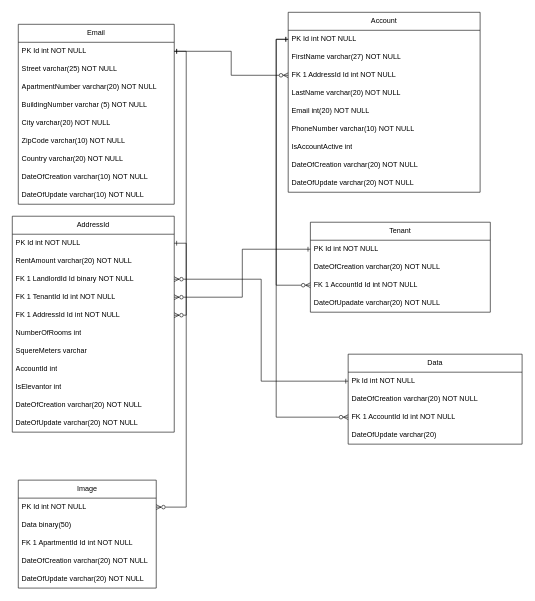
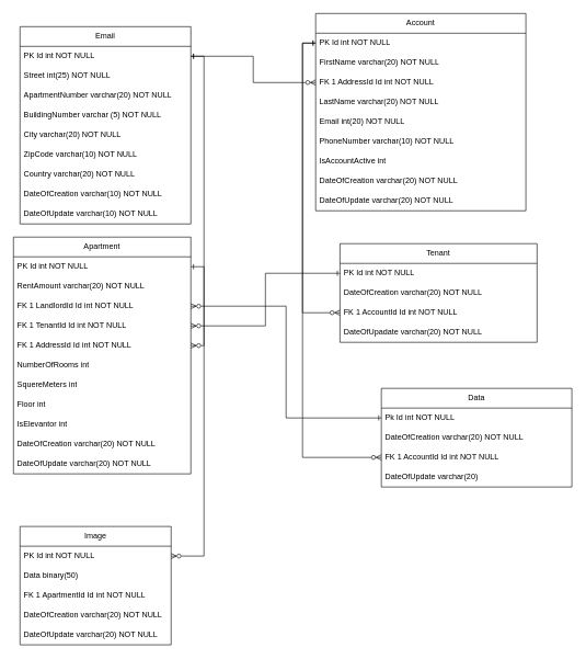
  <mxCell id="0" />
  <mxCell id="1" parent="0" />
  <mxCell id="2" value="Email" style="swimlane;fontStyle=0;childLayout=stackLayout;horizontal=1;startSize=30;horizontalStack=0;resizeParent=1;resizeParentMax=0;resizeLast=0;collapsible=1;marginBottom=0;whiteSpace=wrap;html=1;" vertex="1" parent="1"><mxGeometry x="30" y="40" width="260" height="300" as="geometry" /></mxCell>
  <mxCell id="3" value="PK&amp;nbsp;Id int NOT NULL" style="text;strokeColor=none;fillColor=none;align=left;verticalAlign=middle;spacingLeft=4;spacingRight=4;overflow=hidden;points=[[0,0.5],[1,0.5]];portConstraint=eastwest;rotatable=0;whiteSpace=wrap;html=1;" vertex="1" parent="2"><mxGeometry y="30" width="260" height="30" as="geometry" /></mxCell>
- <mxCell id="4" value="Street varchar(25) NOT NULL" style="text;strokeColor=none;fillColor=none;align=left;verticalAlign=middle;spacingLeft=4;spacingRight=4;overflow=hidden;points=[[0,0.5],[1,0.5]];portConstraint=eastwest;rotatable=0;whiteSpace=wrap;html=1;" vertex="1" parent="2"><mxGeometry y="60" width="260" height="30" as="geometry" /></mxCell>
+ <mxCell id="4" value="Street int(25) NOT NULL" style="text;strokeColor=none;fillColor=none;align=left;verticalAlign=middle;spacingLeft=4;spacingRight=4;overflow=hidden;points=[[0,0.5],[1,0.5]];portConstraint=eastwest;rotatable=0;whiteSpace=wrap;html=1;" vertex="1" parent="2"><mxGeometry y="60" width="260" height="30" as="geometry" /></mxCell>
  <mxCell id="5" value="ApartmentNumber varchar(20) NOT NULL" style="text;strokeColor=none;fillColor=none;align=left;verticalAlign=middle;spacingLeft=4;spacingRight=4;overflow=hidden;points=[[0,0.5],[1,0.5]];portConstraint=eastwest;rotatable=0;whiteSpace=wrap;html=1;" vertex="1" parent="2"><mxGeometry y="90" width="260" height="30" as="geometry" /></mxCell>
  <mxCell id="6" value="BuildingNumber varchar (5) NOT NULL" style="text;strokeColor=none;fillColor=none;align=left;verticalAlign=middle;spacingLeft=4;spacingRight=4;overflow=hidden;points=[[0,0.5],[1,0.5]];portConstraint=eastwest;rotatable=0;whiteSpace=wrap;html=1;" vertex="1" parent="2"><mxGeometry y="120" width="260" height="30" as="geometry" /></mxCell>
  <mxCell id="7" value="City varchar(20) NOT NULL" style="text;strokeColor=none;fillColor=none;align=left;verticalAlign=middle;spacingLeft=4;spacingRight=4;overflow=hidden;points=[[0,0.5],[1,0.5]];portConstraint=eastwest;rotatable=0;whiteSpace=wrap;html=1;" vertex="1" parent="2"><mxGeometry y="150" width="260" height="30" as="geometry" /></mxCell>
  <mxCell id="8" value="ZipCode varchar(10) NOT NULL" style="text;strokeColor=none;fillColor=none;align=left;verticalAlign=middle;spacingLeft=4;spacingRight=4;overflow=hidden;points=[[0,0.5],[1,0.5]];portConstraint=eastwest;rotatable=0;whiteSpace=wrap;html=1;" vertex="1" parent="2"><mxGeometry y="180" width="260" height="30" as="geometry" /></mxCell>
  <mxCell id="9" value="Country varchar(20) NOT NULL" style="text;strokeColor=none;fillColor=none;align=left;verticalAlign=middle;spacingLeft=4;spacingRight=4;overflow=hidden;points=[[0,0.5],[1,0.5]];portConstraint=eastwest;rotatable=0;whiteSpace=wrap;html=1;" vertex="1" parent="2"><mxGeometry y="210" width="260" height="30" as="geometry" /></mxCell>
  <mxCell id="10" value="DateOfCreation varchar(10) NOT NULL" style="text;strokeColor=none;fillColor=none;align=left;verticalAlign=middle;spacingLeft=4;spacingRight=4;overflow=hidden;points=[[0,0.5],[1,0.5]];portConstraint=eastwest;rotatable=0;whiteSpace=wrap;html=1;" vertex="1" parent="2"><mxGeometry y="240" width="260" height="30" as="geometry" /></mxCell>
  <mxCell id="11" value="DateOfUpdate varchar(10) NOT NULL" style="text;strokeColor=none;fillColor=none;align=left;verticalAlign=middle;spacingLeft=4;spacingRight=4;overflow=hidden;points=[[0,0.5],[1,0.5]];portConstraint=eastwest;rotatable=0;whiteSpace=wrap;html=1;" vertex="1" parent="2"><mxGeometry y="270" width="260" height="30" as="geometry" /></mxCell>
  <mxCell id="12" value="Account" style="swimlane;fontStyle=0;childLayout=stackLayout;horizontal=1;startSize=30;horizontalStack=0;resizeParent=1;resizeParentMax=0;resizeLast=0;collapsible=1;marginBottom=0;whiteSpace=wrap;html=1;" vertex="1" parent="1"><mxGeometry x="480" y="20" width="320" height="300" as="geometry" /></mxCell>
  <mxCell id="13" value="PK Id int NOT NULL" style="text;strokeColor=none;fillColor=none;align=left;verticalAlign=middle;spacingLeft=4;spacingRight=4;overflow=hidden;points=[[0,0.5],[1,0.5]];portConstraint=eastwest;rotatable=0;whiteSpace=wrap;html=1;" vertex="1" parent="12"><mxGeometry y="30" width="320" height="30" as="geometry" /></mxCell>
- <mxCell id="14" value="FirstName varchar(27) NOT NULL" style="text;strokeColor=none;fillColor=none;align=left;verticalAlign=middle;spacingLeft=4;spacingRight=4;overflow=hidden;points=[[0,0.5],[1,0.5]];portConstraint=eastwest;rotatable=0;whiteSpace=wrap;html=1;" vertex="1" parent="12"><mxGeometry y="60" width="320" height="30" as="geometry" /></mxCell>
+ <mxCell id="14" value="FirstName varchar(20) NOT NULL" style="text;strokeColor=none;fillColor=none;align=left;verticalAlign=middle;spacingLeft=4;spacingRight=4;overflow=hidden;points=[[0,0.5],[1,0.5]];portConstraint=eastwest;rotatable=0;whiteSpace=wrap;html=1;" vertex="1" parent="12"><mxGeometry y="60" width="320" height="30" as="geometry" /></mxCell>
  <mxCell id="15" value="FK 1 AddressId Id int NOT NULL&amp;nbsp;" style="text;strokeColor=none;fillColor=none;align=left;verticalAlign=middle;spacingLeft=4;spacingRight=4;overflow=hidden;points=[[0,0.5],[1,0.5]];portConstraint=eastwest;rotatable=0;whiteSpace=wrap;html=1;" vertex="1" parent="12"><mxGeometry y="90" width="320" height="30" as="geometry" /></mxCell>
  <mxCell id="16" value="LastName varchar(20) NOT NULL" style="text;strokeColor=none;fillColor=none;align=left;verticalAlign=middle;spacingLeft=4;spacingRight=4;overflow=hidden;points=[[0,0.5],[1,0.5]];portConstraint=eastwest;rotatable=0;whiteSpace=wrap;html=1;" vertex="1" parent="12"><mxGeometry y="120" width="320" height="30" as="geometry" /></mxCell>
  <mxCell id="17" value="Email int(20) NOT NULL" style="text;strokeColor=none;fillColor=none;align=left;verticalAlign=middle;spacingLeft=4;spacingRight=4;overflow=hidden;points=[[0,0.5],[1,0.5]];portConstraint=eastwest;rotatable=0;whiteSpace=wrap;html=1;" vertex="1" parent="12"><mxGeometry y="150" width="320" height="30" as="geometry" /></mxCell>
  <mxCell id="18" value="PhoneNumber varchar(10) NOT NULL" style="text;strokeColor=none;fillColor=none;align=left;verticalAlign=middle;spacingLeft=4;spacingRight=4;overflow=hidden;points=[[0,0.5],[1,0.5]];portConstraint=eastwest;rotatable=0;whiteSpace=wrap;html=1;" vertex="1" parent="12"><mxGeometry y="180" width="320" height="30" as="geometry" /></mxCell>
  <mxCell id="19" value="IsAccountActive int" style="text;strokeColor=none;fillColor=none;align=left;verticalAlign=middle;spacingLeft=4;spacingRight=4;overflow=hidden;points=[[0,0.5],[1,0.5]];portConstraint=eastwest;rotatable=0;whiteSpace=wrap;html=1;" vertex="1" parent="12"><mxGeometry y="210" width="320" height="30" as="geometry" /></mxCell>
  <mxCell id="20" value="DateOfCreation varchar(20) NOT NULL" style="text;strokeColor=none;fillColor=none;align=left;verticalAlign=middle;spacingLeft=4;spacingRight=4;overflow=hidden;points=[[0,0.5],[1,0.5]];portConstraint=eastwest;rotatable=0;whiteSpace=wrap;html=1;" vertex="1" parent="12"><mxGeometry y="240" width="320" height="30" as="geometry" /></mxCell>
  <mxCell id="21" value="DateOfUpdate varchar(20) NOT NULL" style="text;strokeColor=none;fillColor=none;align=left;verticalAlign=middle;spacingLeft=4;spacingRight=4;overflow=hidden;points=[[0,0.5],[1,0.5]];portConstraint=eastwest;rotatable=0;whiteSpace=wrap;html=1;" vertex="1" parent="12"><mxGeometry y="270" width="320" height="30" as="geometry" /></mxCell>
- <mxCell id="22" value="AddressId" style="swimlane;fontStyle=0;childLayout=stackLayout;horizontal=1;startSize=30;horizontalStack=0;resizeParent=1;resizeParentMax=0;resizeLast=0;collapsible=1;marginBottom=0;whiteSpace=wrap;html=1;" vertex="1" parent="1"><mxGeometry x="20" y="360" width="270" height="360" as="geometry" /></mxCell>
+ <mxCell id="22" value="Apartment" style="swimlane;fontStyle=0;childLayout=stackLayout;horizontal=1;startSize=30;horizontalStack=0;resizeParent=1;resizeParentMax=0;resizeLast=0;collapsible=1;marginBottom=0;whiteSpace=wrap;html=1;" vertex="1" parent="1"><mxGeometry x="20" y="360" width="270" height="360" as="geometry" /></mxCell>
  <mxCell id="23" value="PK Id int NOT NULL" style="text;strokeColor=none;fillColor=none;align=left;verticalAlign=middle;spacingLeft=4;spacingRight=4;overflow=hidden;points=[[0,0.5],[1,0.5]];portConstraint=eastwest;rotatable=0;whiteSpace=wrap;html=1;" vertex="1" parent="22"><mxGeometry y="30" width="270" height="30" as="geometry" /></mxCell>
  <mxCell id="24" value="RentAmount varchar(20) NOT NULL" style="text;strokeColor=none;fillColor=none;align=left;verticalAlign=middle;spacingLeft=4;spacingRight=4;overflow=hidden;points=[[0,0.5],[1,0.5]];portConstraint=eastwest;rotatable=0;whiteSpace=wrap;html=1;" vertex="1" parent="22"><mxGeometry y="60" width="270" height="30" as="geometry" /></mxCell>
- <mxCell id="25" value="FK 1 LandlordId Id binary NOT NULL" style="text;strokeColor=none;fillColor=none;align=left;verticalAlign=middle;spacingLeft=4;spacingRight=4;overflow=hidden;points=[[0,0.5],[1,0.5]];portConstraint=eastwest;rotatable=0;whiteSpace=wrap;html=1;" vertex="1" parent="22"><mxGeometry y="90" width="270" height="30" as="geometry" /></mxCell>
+ <mxCell id="25" value="FK 1 LandlordId Id int NOT NULL" style="text;strokeColor=none;fillColor=none;align=left;verticalAlign=middle;spacingLeft=4;spacingRight=4;overflow=hidden;points=[[0,0.5],[1,0.5]];portConstraint=eastwest;rotatable=0;whiteSpace=wrap;html=1;" vertex="1" parent="22"><mxGeometry y="90" width="270" height="30" as="geometry" /></mxCell>
  <mxCell id="26" value="FK 1 TenantId Id int NOT NULL" style="text;strokeColor=none;fillColor=none;align=left;verticalAlign=middle;spacingLeft=4;spacingRight=4;overflow=hidden;points=[[0,0.5],[1,0.5]];portConstraint=eastwest;rotatable=0;whiteSpace=wrap;html=1;" vertex="1" parent="22"><mxGeometry y="120" width="270" height="30" as="geometry" /></mxCell>
  <mxCell id="27" value="FK 1 AddressId Id int NOT NULL" style="text;strokeColor=none;fillColor=none;align=left;verticalAlign=middle;spacingLeft=4;spacingRight=4;overflow=hidden;points=[[0,0.5],[1,0.5]];portConstraint=eastwest;rotatable=0;whiteSpace=wrap;html=1;" vertex="1" parent="22"><mxGeometry y="150" width="270" height="30" as="geometry" /></mxCell>
  <mxCell id="28" value="NumberOfRooms int" style="text;strokeColor=none;fillColor=none;align=left;verticalAlign=middle;spacingLeft=4;spacingRight=4;overflow=hidden;points=[[0,0.5],[1,0.5]];portConstraint=eastwest;rotatable=0;whiteSpace=wrap;html=1;" vertex="1" parent="22"><mxGeometry y="180" width="270" height="30" as="geometry" /></mxCell>
- <mxCell id="29" value="SquereMeters varchar" style="text;strokeColor=none;fillColor=none;align=left;verticalAlign=middle;spacingLeft=4;spacingRight=4;overflow=hidden;points=[[0,0.5],[1,0.5]];portConstraint=eastwest;rotatable=0;whiteSpace=wrap;html=1;" vertex="1" parent="22"><mxGeometry y="210" width="270" height="30" as="geometry" /></mxCell>
- <mxCell id="30" value="AccountId int" style="text;strokeColor=none;fillColor=none;align=left;verticalAlign=middle;spacingLeft=4;spacingRight=4;overflow=hidden;points=[[0,0.5],[1,0.5]];portConstraint=eastwest;rotatable=0;whiteSpace=wrap;html=1;" vertex="1" parent="22"><mxGeometry y="240" width="270" height="30" as="geometry" /></mxCell>
+ <mxCell id="29" value="SquereMeters int" style="text;strokeColor=none;fillColor=none;align=left;verticalAlign=middle;spacingLeft=4;spacingRight=4;overflow=hidden;points=[[0,0.5],[1,0.5]];portConstraint=eastwest;rotatable=0;whiteSpace=wrap;html=1;" vertex="1" parent="22"><mxGeometry y="210" width="270" height="30" as="geometry" /></mxCell>
+ <mxCell id="30" value="Floor int" style="text;strokeColor=none;fillColor=none;align=left;verticalAlign=middle;spacingLeft=4;spacingRight=4;overflow=hidden;points=[[0,0.5],[1,0.5]];portConstraint=eastwest;rotatable=0;whiteSpace=wrap;html=1;" vertex="1" parent="22"><mxGeometry y="240" width="270" height="30" as="geometry" /></mxCell>
  <mxCell id="31" value="IsElevantor int" style="text;strokeColor=none;fillColor=none;align=left;verticalAlign=middle;spacingLeft=4;spacingRight=4;overflow=hidden;points=[[0,0.5],[1,0.5]];portConstraint=eastwest;rotatable=0;whiteSpace=wrap;html=1;" vertex="1" parent="22"><mxGeometry y="270" width="270" height="30" as="geometry" /></mxCell>
  <mxCell id="32" value="DateOfCreation varchar(20) NOT NULL" style="text;strokeColor=none;fillColor=none;align=left;verticalAlign=middle;spacingLeft=4;spacingRight=4;overflow=hidden;points=[[0,0.5],[1,0.5]];portConstraint=eastwest;rotatable=0;whiteSpace=wrap;html=1;" vertex="1" parent="22"><mxGeometry y="300" width="270" height="30" as="geometry" /></mxCell>
  <mxCell id="33" value="DateOfUpdate varchar(20) NOT NULL" style="text;strokeColor=none;fillColor=none;align=left;verticalAlign=middle;spacingLeft=4;spacingRight=4;overflow=hidden;points=[[0,0.5],[1,0.5]];portConstraint=eastwest;rotatable=0;whiteSpace=wrap;html=1;" vertex="1" parent="22"><mxGeometry y="330" width="270" height="30" as="geometry" /></mxCell>
  <mxCell id="34" value="Image" style="swimlane;fontStyle=0;childLayout=stackLayout;horizontal=1;startSize=30;horizontalStack=0;resizeParent=1;resizeParentMax=0;resizeLast=0;collapsible=1;marginBottom=0;whiteSpace=wrap;html=1;" vertex="1" parent="1"><mxGeometry x="30" y="800" width="230" height="180" as="geometry" /></mxCell>
  <mxCell id="35" value="PK Id int NOT NULL" style="text;strokeColor=none;fillColor=none;align=left;verticalAlign=middle;spacingLeft=4;spacingRight=4;overflow=hidden;points=[[0,0.5],[1,0.5]];portConstraint=eastwest;rotatable=0;whiteSpace=wrap;html=1;" vertex="1" parent="34"><mxGeometry y="30" width="230" height="30" as="geometry" /></mxCell>
  <mxCell id="36" value="Data binary(50)" style="text;strokeColor=none;fillColor=none;align=left;verticalAlign=middle;spacingLeft=4;spacingRight=4;overflow=hidden;points=[[0,0.5],[1,0.5]];portConstraint=eastwest;rotatable=0;whiteSpace=wrap;html=1;" vertex="1" parent="34"><mxGeometry y="60" width="230" height="30" as="geometry" /></mxCell>
  <mxCell id="37" value="FK 1 ApartmentId Id int NOT NULL" style="text;strokeColor=none;fillColor=none;align=left;verticalAlign=middle;spacingLeft=4;spacingRight=4;overflow=hidden;points=[[0,0.5],[1,0.5]];portConstraint=eastwest;rotatable=0;whiteSpace=wrap;html=1;" vertex="1" parent="34"><mxGeometry y="90" width="230" height="30" as="geometry" /></mxCell>
  <mxCell id="38" value="DateOfCreation varchar(20) NOT NULL" style="text;strokeColor=none;fillColor=none;align=left;verticalAlign=middle;spacingLeft=4;spacingRight=4;overflow=hidden;points=[[0,0.5],[1,0.5]];portConstraint=eastwest;rotatable=0;whiteSpace=wrap;html=1;" vertex="1" parent="34"><mxGeometry y="120" width="230" height="30" as="geometry" /></mxCell>
  <mxCell id="39" value="DateOfUpdate varchar(20) NOT NULL" style="text;strokeColor=none;fillColor=none;align=left;verticalAlign=middle;spacingLeft=4;spacingRight=4;overflow=hidden;points=[[0,0.5],[1,0.5]];portConstraint=eastwest;rotatable=0;whiteSpace=wrap;html=1;" vertex="1" parent="34"><mxGeometry y="150" width="230" height="30" as="geometry" /></mxCell>
  <mxCell id="40" value="Tenant" style="swimlane;fontStyle=0;childLayout=stackLayout;horizontal=1;startSize=30;horizontalStack=0;resizeParent=1;resizeParentMax=0;resizeLast=0;collapsible=1;marginBottom=0;whiteSpace=wrap;html=1;" vertex="1" parent="1"><mxGeometry x="517" y="370" width="300" height="150" as="geometry" /></mxCell>
  <mxCell id="41" value="PK Id int NOT NULL" style="text;strokeColor=none;fillColor=none;align=left;verticalAlign=middle;spacingLeft=4;spacingRight=4;overflow=hidden;points=[[0,0.5],[1,0.5]];portConstraint=eastwest;rotatable=0;whiteSpace=wrap;html=1;" vertex="1" parent="40"><mxGeometry y="30" width="300" height="30" as="geometry" /></mxCell>
  <mxCell id="42" value="DateOfCreation varchar(20) NOT NULL" style="text;strokeColor=none;fillColor=none;align=left;verticalAlign=middle;spacingLeft=4;spacingRight=4;overflow=hidden;points=[[0,0.5],[1,0.5]];portConstraint=eastwest;rotatable=0;whiteSpace=wrap;html=1;" vertex="1" parent="40"><mxGeometry y="60" width="300" height="30" as="geometry" /></mxCell>
  <mxCell id="43" value="FK 1 AccountId Id int NOT NULL" style="text;strokeColor=none;fillColor=none;align=left;verticalAlign=middle;spacingLeft=4;spacingRight=4;overflow=hidden;points=[[0,0.5],[1,0.5]];portConstraint=eastwest;rotatable=0;whiteSpace=wrap;html=1;" vertex="1" parent="40"><mxGeometry y="90" width="300" height="30" as="geometry" /></mxCell>
  <mxCell id="44" value="DateOfUpadate varchar(20) NOT NULL" style="text;strokeColor=none;fillColor=none;align=left;verticalAlign=middle;spacingLeft=4;spacingRight=4;overflow=hidden;points=[[0,0.5],[1,0.5]];portConstraint=eastwest;rotatable=0;whiteSpace=wrap;html=1;" vertex="1" parent="40"><mxGeometry y="120" width="300" height="30" as="geometry" /></mxCell>
  <mxCell id="45" value="Data" style="swimlane;fontStyle=0;childLayout=stackLayout;horizontal=1;startSize=30;horizontalStack=0;resizeParent=1;resizeParentMax=0;resizeLast=0;collapsible=1;marginBottom=0;whiteSpace=wrap;html=1;" vertex="1" parent="1"><mxGeometry x="580" y="590" width="290" height="150" as="geometry" /></mxCell>
  <mxCell id="46" value="Pk Id int NOT NULL" style="text;strokeColor=none;fillColor=none;align=left;verticalAlign=middle;spacingLeft=4;spacingRight=4;overflow=hidden;points=[[0,0.5],[1,0.5]];portConstraint=eastwest;rotatable=0;whiteSpace=wrap;html=1;" vertex="1" parent="45"><mxGeometry y="30" width="290" height="30" as="geometry" /></mxCell>
  <mxCell id="47" value="DateOfCreation varchar(20) NOT NULL" style="text;strokeColor=none;fillColor=none;align=left;verticalAlign=middle;spacingLeft=4;spacingRight=4;overflow=hidden;points=[[0,0.5],[1,0.5]];portConstraint=eastwest;rotatable=0;whiteSpace=wrap;html=1;" vertex="1" parent="45"><mxGeometry y="60" width="290" height="30" as="geometry" /></mxCell>
  <mxCell id="48" value="FK 1 AccountId Id int NOT NULL" style="text;strokeColor=none;fillColor=none;align=left;verticalAlign=middle;spacingLeft=4;spacingRight=4;overflow=hidden;points=[[0,0.5],[1,0.5]];portConstraint=eastwest;rotatable=0;whiteSpace=wrap;html=1;" vertex="1" parent="45"><mxGeometry y="90" width="290" height="30" as="geometry" /></mxCell>
  <mxCell id="49" value="DateOfUpdate varchar(20)" style="text;strokeColor=none;fillColor=none;align=left;verticalAlign=middle;spacingLeft=4;spacingRight=4;overflow=hidden;points=[[0,0.5],[1,0.5]];portConstraint=eastwest;rotatable=0;whiteSpace=wrap;html=1;" vertex="1" parent="45"><mxGeometry y="120" width="290" height="30" as="geometry" /></mxCell>
  <mxCell id="50" style="edgeStyle=orthogonalEdgeStyle;rounded=0;orthogonalLoop=1;jettySize=auto;html=1;exitX=1;exitY=0.5;exitDx=0;exitDy=0;entryX=1;entryY=0.5;entryDx=0;entryDy=0;endArrow=ERzeroToMany;endFill=0;startArrow=ERone;startFill=0;" edge="1" parent="1" source="23" target="35"><mxGeometry relative="1" as="geometry" /></mxCell>
  <mxCell id="51" style="edgeStyle=orthogonalEdgeStyle;rounded=0;orthogonalLoop=1;jettySize=auto;html=1;exitX=0;exitY=0.5;exitDx=0;exitDy=0;endArrow=ERzeroToMany;endFill=0;startArrow=ERone;startFill=0;" edge="1" parent="1" source="46" target="25"><mxGeometry relative="1" as="geometry" /></mxCell>
  <mxCell id="52" style="edgeStyle=orthogonalEdgeStyle;rounded=0;orthogonalLoop=1;jettySize=auto;html=1;exitX=0;exitY=0.5;exitDx=0;exitDy=0;startArrow=ERone;startFill=0;endArrow=ERzeroToMany;endFill=0;" edge="1" parent="1" source="41" target="26"><mxGeometry relative="1" as="geometry" /></mxCell>
  <mxCell id="53" style="edgeStyle=orthogonalEdgeStyle;rounded=0;orthogonalLoop=1;jettySize=auto;html=1;exitX=0;exitY=0.5;exitDx=0;exitDy=0;entryX=0;entryY=0.5;entryDx=0;entryDy=0;endArrow=ERzeroToMany;endFill=0;startArrow=ERone;startFill=0;" edge="1" parent="1" source="13" target="43"><mxGeometry relative="1" as="geometry" /></mxCell>
  <mxCell id="54" style="edgeStyle=orthogonalEdgeStyle;rounded=0;orthogonalLoop=1;jettySize=auto;html=1;exitX=1;exitY=0.5;exitDx=0;exitDy=0;endArrow=ERzeroToMany;endFill=0;startArrow=ERone;startFill=0;" edge="1" parent="1" source="3" target="15"><mxGeometry relative="1" as="geometry" /></mxCell>
  <mxCell id="55" style="edgeStyle=orthogonalEdgeStyle;rounded=0;orthogonalLoop=1;jettySize=auto;html=1;exitX=1;exitY=0.5;exitDx=0;exitDy=0;endArrow=ERzeroToMany;endFill=0;startArrow=ERone;startFill=0;" edge="1" parent="1" source="3" target="27"><mxGeometry relative="1" as="geometry" /></mxCell>
  <mxCell id="56" style="edgeStyle=orthogonalEdgeStyle;rounded=0;orthogonalLoop=1;jettySize=auto;html=1;exitX=0;exitY=0.5;exitDx=0;exitDy=0;entryX=0;entryY=0.5;entryDx=0;entryDy=0;endArrow=ERzeroToMany;endFill=0;startArrow=ERone;startFill=0;" edge="1" parent="1" source="13" target="48"><mxGeometry relative="1" as="geometry" /></mxCell>
